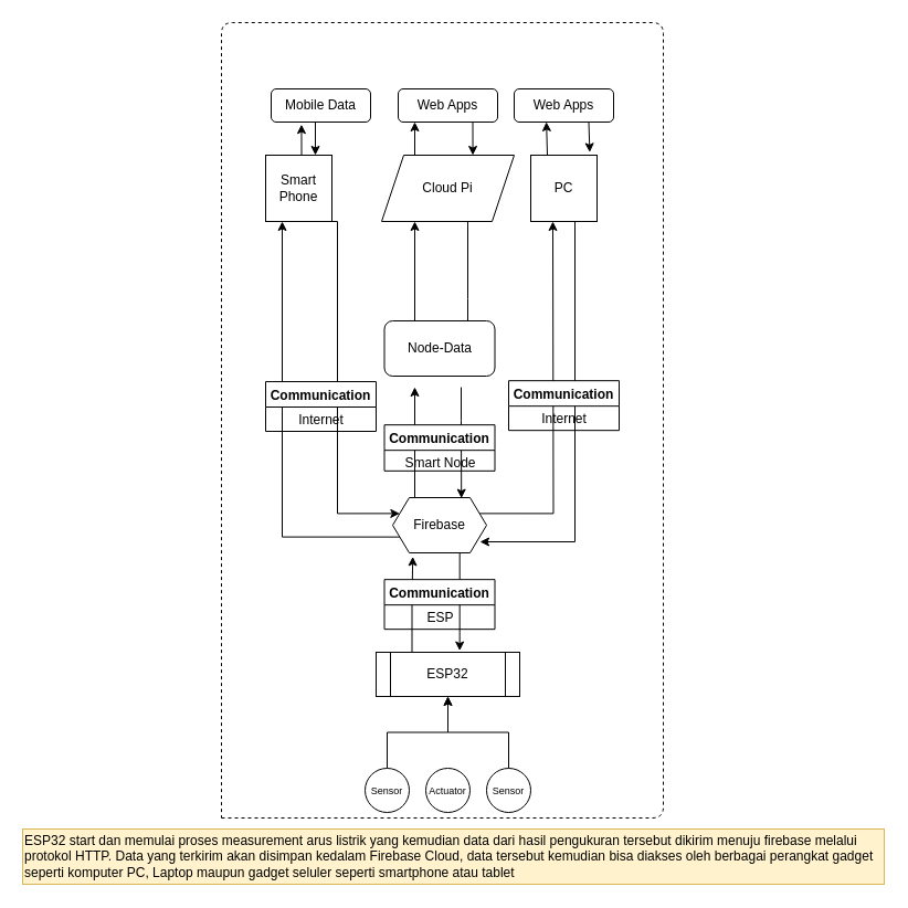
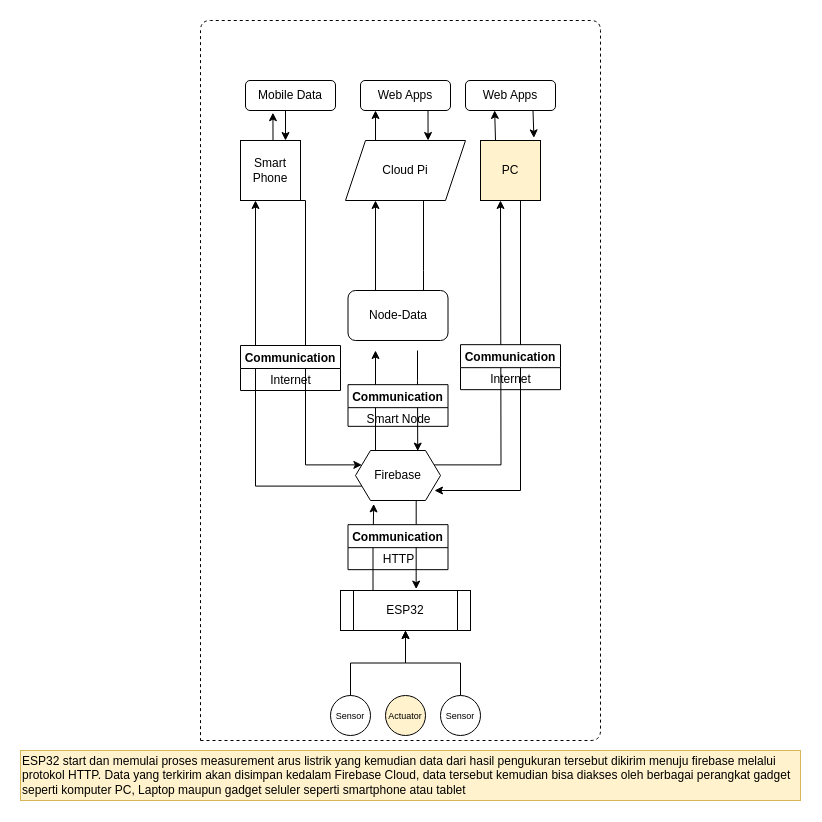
  <mxCell id="0" />
  <mxCell id="1" parent="0" />
  <mxCell id="2" value="&lt;div style=&quot;text-align: justify&quot;&gt;&lt;span&gt;ESP32 start dan memulai proses measurement arus listrik yang kemudian data dari hasil pengukuran tersebut dikirim menuju firebase melalui&amp;nbsp;&lt;/span&gt;&lt;/div&gt;&lt;div style=&quot;text-align: justify&quot;&gt;&lt;span&gt;protokol HTTP.&amp;nbsp;&lt;/span&gt;&lt;span&gt;Data yang terkirim akan disimpan kedalam Firebase Cloud, data tersebut kemudian bisa diakses oleh berbagai perangkat gadget&lt;/span&gt;&lt;/div&gt;&lt;div style=&quot;text-align: justify&quot;&gt;&lt;span&gt;seperti komputer PC, Laptop maupun gadget seluler seperti smartphone atau tablet&lt;/span&gt;&lt;/div&gt;" style="text;html=1;align=left;verticalAlign=middle;resizable=0;points=[];autosize=1;fillColor=#fff2cc;strokeColor=#d6b656;" parent="1" vertex="1"><mxGeometry x="20" y="750" width="780" height="50" as="geometry" /></mxCell>
  <mxCell id="3" value="" style="endArrow=none;dashed=1;html=1;" edge="1" parent="1"><mxGeometry x="320" y="230" width="50" height="50" as="geometry"><mxPoint x="200" y="740" as="sourcePoint" /><mxPoint x="200" y="740" as="targetPoint" /><Array as="points"><mxPoint x="400" y="740" /><mxPoint x="600" y="740" /><mxPoint x="600" y="20" /><mxPoint x="200" y="20" /></Array></mxGeometry></mxCell>
  <mxCell id="4" value="&lt;font style=&quot;font-size: 9px&quot;&gt;Sensor&lt;/font&gt;" style="ellipse;whiteSpace=wrap;html=1;aspect=fixed;rotation=0;" vertex="1" parent="1"><mxGeometry x="330" y="695" width="40" height="40" as="geometry" /></mxCell>
- <mxCell id="5" value="&lt;font style=&quot;font-size: 9px&quot;&gt;Actuator&lt;/font&gt;" style="ellipse;whiteSpace=wrap;html=1;aspect=fixed;rotation=0;" vertex="1" parent="1"><mxGeometry x="385" y="695" width="40" height="40" as="geometry" /></mxCell>
+ <mxCell id="5" value="&lt;font style=&quot;font-size: 9px&quot;&gt;Actuator&lt;/font&gt;" style="ellipse;whiteSpace=wrap;html=1;aspect=fixed;rotation=0;fillColor=#fff2cc;" vertex="1" parent="1"><mxGeometry x="385" y="695" width="40" height="40" as="geometry" /></mxCell>
  <mxCell id="6" value="&lt;font style=&quot;font-size: 9px&quot;&gt;Sensor&lt;/font&gt;" style="ellipse;whiteSpace=wrap;html=1;aspect=fixed;rotation=0;" vertex="1" parent="1"><mxGeometry x="440" y="695" width="40" height="40" as="geometry" /></mxCell>
  <mxCell id="7" style="edgeStyle=orthogonalEdgeStyle;rounded=0;orthogonalLoop=1;jettySize=auto;html=1;exitX=0.5;exitY=0;exitDx=0;exitDy=0;entryX=0.5;entryY=1;entryDx=0;entryDy=0;" edge="1" parent="1" source="4" target="10"><mxGeometry x="350" y="370" as="geometry" /></mxCell>
  <mxCell id="8" style="edgeStyle=orthogonalEdgeStyle;rounded=0;orthogonalLoop=1;jettySize=auto;html=1;exitX=0.5;exitY=0;exitDx=0;exitDy=0;entryX=0.5;entryY=1;entryDx=0;entryDy=0;" edge="1" parent="1" source="6" target="10"><mxGeometry x="350" y="370" as="geometry" /></mxCell>
  <mxCell id="9" style="edgeStyle=orthogonalEdgeStyle;rounded=0;orthogonalLoop=1;jettySize=auto;html=1;exitX=0.25;exitY=0;exitDx=0;exitDy=0;entryX=0.214;entryY=1.068;entryDx=0;entryDy=0;entryPerimeter=0;" edge="1" parent="1" source="10" target="14"><mxGeometry relative="1" as="geometry" /></mxCell>
  <mxCell id="10" value="ESP32" style="shape=process;whiteSpace=wrap;html=1;backgroundOutline=1;rotation=0;" vertex="1" parent="1"><mxGeometry x="340" y="590" width="130" height="40" as="geometry" /></mxCell>
  <mxCell id="11" style="edgeStyle=orthogonalEdgeStyle;rounded=0;orthogonalLoop=1;jettySize=auto;html=1;exitX=0.625;exitY=1;exitDx=0;exitDy=0;entryX=0.582;entryY=-0.035;entryDx=0;entryDy=0;entryPerimeter=0;" edge="1" parent="1" source="14" target="10"><mxGeometry relative="1" as="geometry"><Array as="points"><mxPoint x="416" y="500" /></Array></mxGeometry></mxCell>
  <mxCell id="12" style="edgeStyle=orthogonalEdgeStyle;rounded=0;orthogonalLoop=1;jettySize=auto;html=1;exitX=1;exitY=0.25;exitDx=0;exitDy=0;" edge="1" parent="1" source="14"><mxGeometry relative="1" as="geometry"><mxPoint x="500" y="200" as="targetPoint" /></mxGeometry></mxCell>
  <mxCell id="13" style="edgeStyle=orthogonalEdgeStyle;rounded=0;orthogonalLoop=1;jettySize=auto;html=1;exitX=0;exitY=0.75;exitDx=0;exitDy=0;entryX=0.25;entryY=1;entryDx=0;entryDy=0;" edge="1" parent="1" source="14" target="35"><mxGeometry relative="1" as="geometry" /></mxCell>
  <mxCell id="14" value="Firebase" style="shape=hexagon;perimeter=hexagonPerimeter2;whiteSpace=wrap;html=1;fixedSize=1;size=15;" vertex="1" parent="1"><mxGeometry x="355" y="450" width="85" height="50" as="geometry" /></mxCell>
  <mxCell id="15" style="edgeStyle=orthogonalEdgeStyle;rounded=0;orthogonalLoop=1;jettySize=auto;html=1;entryX=0.732;entryY=0.012;entryDx=0;entryDy=0;entryPerimeter=0;" edge="1" parent="1" target="14"><mxGeometry relative="1" as="geometry"><Array as="points"><mxPoint x="417" y="380" /></Array><mxPoint x="417" y="350" as="sourcePoint" /></mxGeometry></mxCell>
  <mxCell id="16" style="edgeStyle=orthogonalEdgeStyle;rounded=0;orthogonalLoop=1;jettySize=auto;html=1;" edge="1" parent="1"><mxGeometry relative="1" as="geometry"><mxPoint x="375" y="200" as="targetPoint" /><mxPoint x="375" y="329" as="sourcePoint" /><Array as="points"><mxPoint x="375" y="329" /><mxPoint x="375" y="302" /><mxPoint x="375" y="302" /></Array></mxGeometry></mxCell>
  <mxCell id="17" style="edgeStyle=orthogonalEdgeStyle;rounded=0;orthogonalLoop=1;jettySize=auto;html=1;exitX=0.375;exitY=0;exitDx=0;exitDy=0;" edge="1" parent="1" source="14"><mxGeometry x="380" y="340" as="geometry"><Array as="points"><mxPoint x="375" y="450" /></Array><mxPoint x="375" y="350" as="targetPoint" /></mxGeometry></mxCell>
  <mxCell id="18" style="edgeStyle=orthogonalEdgeStyle;rounded=0;orthogonalLoop=1;jettySize=auto;html=1;entryX=0.75;entryY=0;entryDx=0;entryDy=0;" edge="1" parent="1" target="29"><mxGeometry relative="1" as="geometry"><mxPoint x="423" y="200" as="sourcePoint" /><mxPoint x="430.2" y="320" as="targetPoint" /><Array as="points"><mxPoint x="423" y="270" /><mxPoint x="423" y="300" /><mxPoint x="423" y="300" /></Array></mxGeometry></mxCell>
  <mxCell id="19" value="" style="group" vertex="1" connectable="0" parent="1"><mxGeometry x="327.5" y="380" width="120" height="50" as="geometry" /></mxCell>
  <mxCell id="20" value="Communication" style="swimlane;startSize=23;" vertex="1" parent="19"><mxGeometry x="20" y="4.17" width="100" height="41.667" as="geometry"><mxRectangle width="120" height="23" as="alternateBounds" /></mxGeometry></mxCell>
  <mxCell id="21" value="Smart Node" style="text;html=1;align=center;verticalAlign=middle;resizable=0;points=[];autosize=1;strokeColor=none;" vertex="1" parent="20"><mxGeometry x="5" y="25.0" width="90" height="20" as="geometry" /></mxCell>
  <mxCell id="22" value="&lt;span style=&quot;color: rgba(0 , 0 , 0 , 0) ; font-family: monospace ; font-size: 0px&quot;&gt;%3CmxGraphModel%3E%3Croot%3E%3CmxCell%20id%3D%220%22%2F%3E%3CmxCell%20id%3D%221%22%20parent%3D%220%22%2F%3E%3CmxCell%20id%3D%222%22%20value%3D%22Firebase%20Node%22%20style%3D%22text%3Bhtml%3D1%3Balign%3Dcenter%3BverticalAlign%3Dmiddle%3Bresizable%3D0%3Bpoints%3D%5B%5D%3Bautosize%3D1%3B%22%20vertex%3D%221%22%20parent%3D%221%22%3E%3CmxGeometry%20x%3D%22185%22%20y%3D%22550%22%20width%3D%2290%22%20height%3D%2220%22%20as%3D%22geometry%22%2F%3E%3C%2FmxCell%3E%3C%2Froot%3E%3C%2FmxGraphModel%3EF&lt;/span&gt;" style="text;html=1;align=center;verticalAlign=middle;resizable=0;points=[];autosize=1;strokeColor=none;" vertex="1" parent="19"><mxGeometry x="44" y="25" width="20" height="20" as="geometry" /></mxCell>
  <mxCell id="23" value="" style="group" vertex="1" connectable="0" parent="1"><mxGeometry x="327.5" y="520" width="120" height="50" as="geometry" /></mxCell>
  <mxCell id="24" value="Communication" style="swimlane;startSize=23;" vertex="1" parent="23"><mxGeometry x="20" y="4.17" width="100" height="45" as="geometry"><mxRectangle width="120" height="23" as="alternateBounds" /></mxGeometry></mxCell>
- <mxCell id="25" value="ESP" style="text;html=1;align=center;verticalAlign=middle;resizable=0;points=[];autosize=1;strokeColor=none;" vertex="1" parent="24"><mxGeometry x="25" y="25.0" width="50" height="20" as="geometry" /></mxCell>
+ <mxCell id="25" value="HTTP" style="text;html=1;align=center;verticalAlign=middle;resizable=0;points=[];autosize=1;strokeColor=none;" vertex="1" parent="24"><mxGeometry x="25" y="25.0" width="50" height="20" as="geometry" /></mxCell>
  <mxCell id="26" value="&lt;span style=&quot;color: rgba(0 , 0 , 0 , 0) ; font-family: monospace ; font-size: 0px&quot;&gt;%3CmxGraphModel%3E%3Croot%3E%3CmxCell%20id%3D%220%22%2F%3E%3CmxCell%20id%3D%221%22%20parent%3D%220%22%2F%3E%3CmxCell%20id%3D%222%22%20value%3D%22Firebase%20Node%22%20style%3D%22text%3Bhtml%3D1%3Balign%3Dcenter%3BverticalAlign%3Dmiddle%3Bresizable%3D0%3Bpoints%3D%5B%5D%3Bautosize%3D1%3B%22%20vertex%3D%221%22%20parent%3D%221%22%3E%3CmxGeometry%20x%3D%22185%22%20y%3D%22550%22%20width%3D%2290%22%20height%3D%2220%22%20as%3D%22geometry%22%2F%3E%3C%2FmxCell%3E%3C%2Froot%3E%3C%2FmxGraphModel%3EF&lt;/span&gt;" style="text;html=1;align=center;verticalAlign=middle;resizable=0;points=[];autosize=1;strokeColor=none;" vertex="1" parent="23"><mxGeometry x="44" y="25" width="20" height="20" as="geometry" /></mxCell>
  <mxCell id="27" style="edgeStyle=orthogonalEdgeStyle;rounded=0;orthogonalLoop=1;jettySize=auto;html=1;exitX=0.25;exitY=0;exitDx=0;exitDy=0;entryX=0.167;entryY=1;entryDx=0;entryDy=0;entryPerimeter=0;" edge="1" parent="1" source="28" target="45"><mxGeometry relative="1" as="geometry" /></mxCell>
  <mxCell id="28" value="Cloud Pi" style="shape=parallelogram;perimeter=parallelogramPerimeter;whiteSpace=wrap;html=1;fixedSize=1;" vertex="1" parent="1"><mxGeometry x="345" y="140" width="120" height="60" as="geometry" /></mxCell>
  <mxCell id="29" value="Node-Data" style="rounded=1;whiteSpace=wrap;html=1;" vertex="1" parent="1"><mxGeometry x="347.5" y="290" width="100" height="50" as="geometry" /></mxCell>
  <mxCell id="30" style="edgeStyle=orthogonalEdgeStyle;rounded=0;orthogonalLoop=1;jettySize=auto;html=1;exitX=0.25;exitY=1;exitDx=0;exitDy=0;" edge="1" parent="1" source="32"><mxGeometry relative="1" as="geometry"><mxPoint x="434" y="490" as="targetPoint" /><Array as="points"><mxPoint x="520" y="200" /><mxPoint x="520" y="490" /></Array></mxGeometry></mxCell>
  <mxCell id="31" style="edgeStyle=orthogonalEdgeStyle;rounded=0;orthogonalLoop=1;jettySize=auto;html=1;exitX=0.25;exitY=0;exitDx=0;exitDy=0;entryX=0.324;entryY=0.997;entryDx=0;entryDy=0;entryPerimeter=0;" edge="1" parent="1" source="32" target="47"><mxGeometry relative="1" as="geometry" /></mxCell>
- <mxCell id="32" value="PC" style="rounded=0;whiteSpace=wrap;html=1;" vertex="1" parent="1"><mxGeometry x="480" y="140" width="60" height="60" as="geometry" /></mxCell>
+ <mxCell id="32" value="PC" style="rounded=0;whiteSpace=wrap;html=1;fillColor=#fff2cc;" vertex="1" parent="1"><mxGeometry x="480" y="140" width="60" height="60" as="geometry" /></mxCell>
  <mxCell id="33" style="edgeStyle=orthogonalEdgeStyle;rounded=0;orthogonalLoop=1;jettySize=auto;html=1;exitX=0.75;exitY=1;exitDx=0;exitDy=0;entryX=0;entryY=0.25;entryDx=0;entryDy=0;" edge="1" parent="1" source="35" target="14"><mxGeometry relative="1" as="geometry"><Array as="points"><mxPoint x="305" y="464" /></Array></mxGeometry></mxCell>
  <mxCell id="34" style="edgeStyle=orthogonalEdgeStyle;rounded=0;orthogonalLoop=1;jettySize=auto;html=1;exitX=0.25;exitY=0;exitDx=0;exitDy=0;entryX=0.305;entryY=1.073;entryDx=0;entryDy=0;entryPerimeter=0;" edge="1" parent="1" source="35" target="43"><mxGeometry relative="1" as="geometry" /></mxCell>
  <mxCell id="35" value="Smart&lt;br&gt;Phone" style="rounded=0;whiteSpace=wrap;html=1;" vertex="1" parent="1"><mxGeometry x="240" y="140" width="60" height="60" as="geometry" /></mxCell>
  <mxCell id="36" value="" style="group" vertex="1" connectable="0" parent="1"><mxGeometry x="440" y="340" width="120" height="50" as="geometry" /></mxCell>
  <mxCell id="37" value="Communication" style="swimlane;startSize=23;" vertex="1" parent="36"><mxGeometry x="20" y="4.17" width="100" height="45" as="geometry"><mxRectangle width="120" height="23" as="alternateBounds" /></mxGeometry></mxCell>
  <mxCell id="38" value="Internet" style="text;html=1;align=center;verticalAlign=middle;resizable=0;points=[];autosize=1;strokeColor=none;" vertex="1" parent="37"><mxGeometry x="20" y="25.0" width="60" height="20" as="geometry" /></mxCell>
  <mxCell id="39" value="&lt;span style=&quot;color: rgba(0 , 0 , 0 , 0) ; font-family: monospace ; font-size: 0px&quot;&gt;%3CmxGraphModel%3E%3Croot%3E%3CmxCell%20id%3D%220%22%2F%3E%3CmxCell%20id%3D%221%22%20parent%3D%220%22%2F%3E%3CmxCell%20id%3D%222%22%20value%3D%22Firebase%20Node%22%20style%3D%22text%3Bhtml%3D1%3Balign%3Dcenter%3BverticalAlign%3Dmiddle%3Bresizable%3D0%3Bpoints%3D%5B%5D%3Bautosize%3D1%3B%22%20vertex%3D%221%22%20parent%3D%221%22%3E%3CmxGeometry%20x%3D%22185%22%20y%3D%22550%22%20width%3D%2290%22%20height%3D%2220%22%20as%3D%22geometry%22%2F%3E%3C%2FmxCell%3E%3C%2Froot%3E%3C%2FmxGraphModel%3EF&lt;/span&gt;" style="text;html=1;align=center;verticalAlign=middle;resizable=0;points=[];autosize=1;strokeColor=none;" vertex="1" parent="36"><mxGeometry x="44" y="25" width="20" height="20" as="geometry" /></mxCell>
  <mxCell id="40" value="Communication" style="swimlane;startSize=23;" vertex="1" parent="1"><mxGeometry x="240" y="345" width="100" height="45" as="geometry"><mxRectangle width="120" height="23" as="alternateBounds" /></mxGeometry></mxCell>
  <mxCell id="41" value="Internet" style="text;html=1;align=center;verticalAlign=middle;resizable=0;points=[];autosize=1;strokeColor=none;" vertex="1" parent="40"><mxGeometry x="20" y="25.0" width="60" height="20" as="geometry" /></mxCell>
  <mxCell id="42" style="edgeStyle=orthogonalEdgeStyle;rounded=0;orthogonalLoop=1;jettySize=auto;html=1;exitX=0.665;exitY=1;exitDx=0;exitDy=0;entryX=0.75;entryY=0;entryDx=0;entryDy=0;exitPerimeter=0;" edge="1" parent="1" source="43" target="35"><mxGeometry relative="1" as="geometry"><Array as="points" /></mxGeometry></mxCell>
  <mxCell id="43" value="Mobile Data" style="rounded=1;whiteSpace=wrap;html=1;" vertex="1" parent="1"><mxGeometry x="245" y="80" width="90" height="30" as="geometry" /></mxCell>
  <mxCell id="44" style="edgeStyle=orthogonalEdgeStyle;rounded=0;orthogonalLoop=1;jettySize=auto;html=1;exitX=0.75;exitY=1;exitDx=0;exitDy=0;entryX=0.688;entryY=0;entryDx=0;entryDy=0;entryPerimeter=0;" edge="1" parent="1" source="45" target="28"><mxGeometry relative="1" as="geometry" /></mxCell>
  <mxCell id="45" value="Web Apps" style="rounded=1;whiteSpace=wrap;html=1;" vertex="1" parent="1"><mxGeometry x="360" y="80" width="90" height="30" as="geometry" /></mxCell>
  <mxCell id="46" style="edgeStyle=orthogonalEdgeStyle;rounded=0;orthogonalLoop=1;jettySize=auto;html=1;exitX=0.75;exitY=1;exitDx=0;exitDy=0;entryX=0.89;entryY=-0.044;entryDx=0;entryDy=0;entryPerimeter=0;" edge="1" parent="1" source="47" target="32"><mxGeometry relative="1" as="geometry" /></mxCell>
  <mxCell id="47" value="Web Apps" style="rounded=1;whiteSpace=wrap;html=1;" vertex="1" parent="1"><mxGeometry x="465" y="80" width="90" height="30" as="geometry" /></mxCell>
